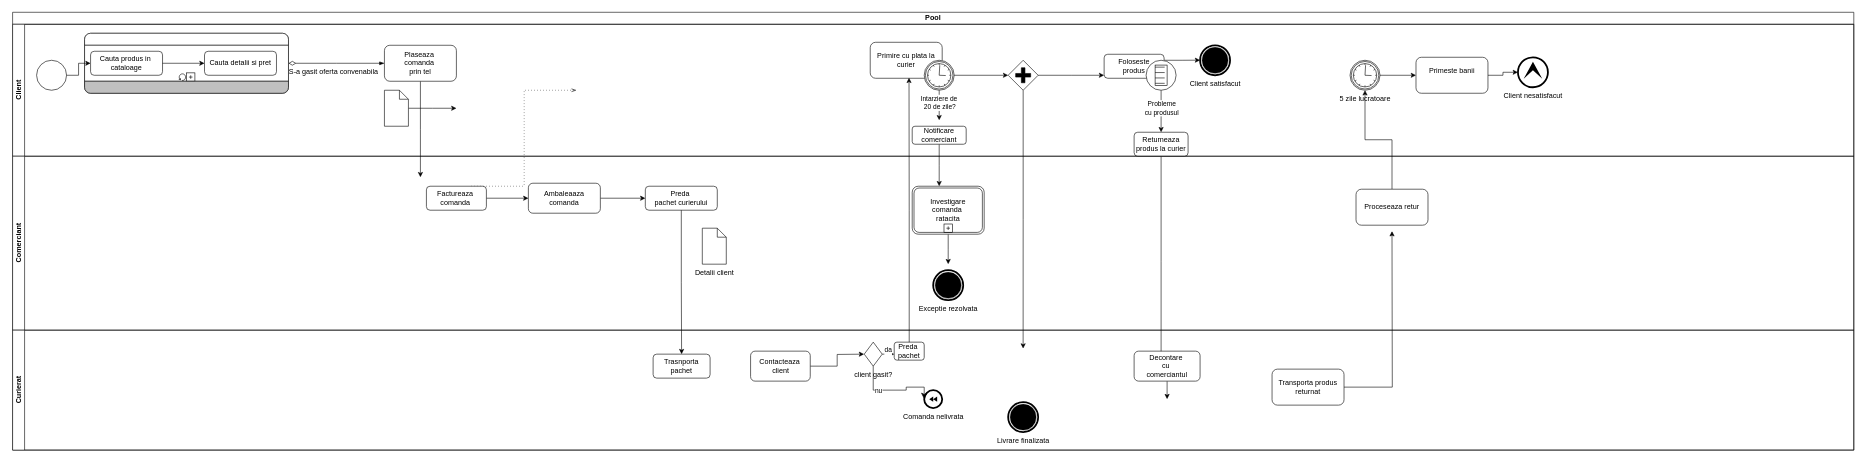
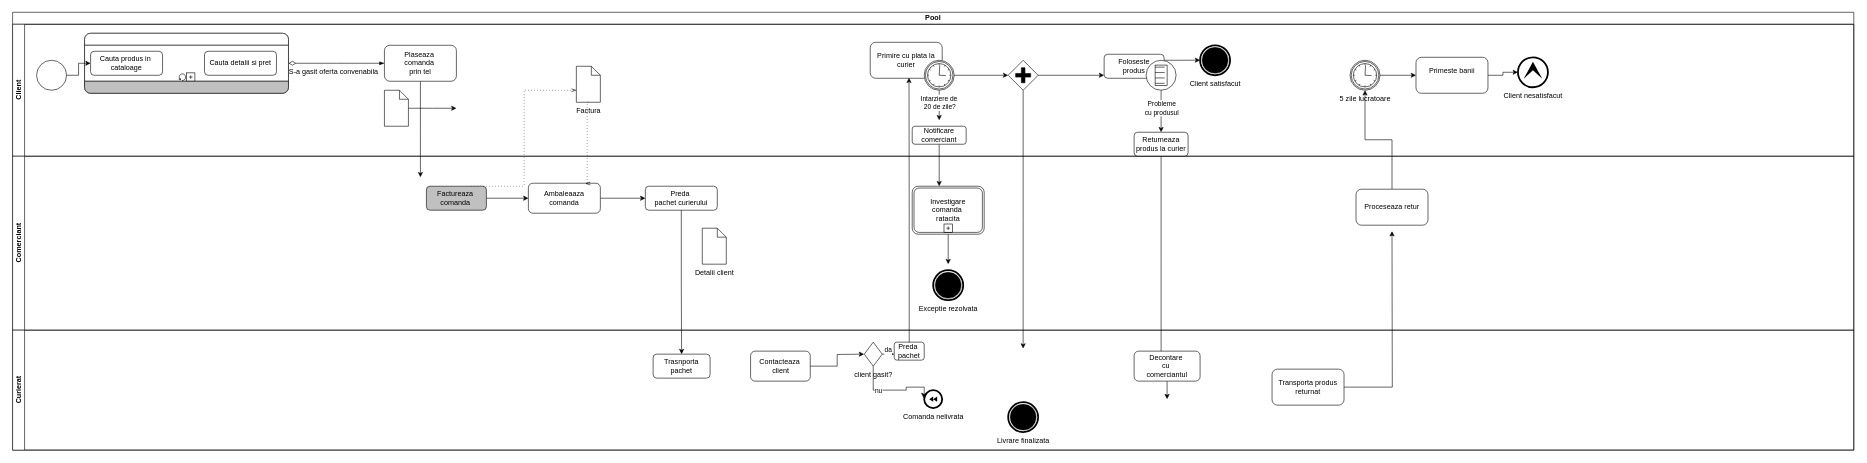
  <mxCell id="0" />
  <mxCell id="1" parent="0" />
  <mxCell id="2" value="" style="rounded=1;whiteSpace=wrap;html=1;container=1;collapsible=0;absoluteArcSize=1;arcSize=20;childLayout=stackLayout;horizontal=1;horizontalStack=0;resizeParent=1;resizeParentMax=0;resizeLast=0;" vertex="1" parent="1"><mxGeometry x="140" y="55" width="340" height="100" as="geometry" /></mxCell>
  <mxCell id="3" value="" style="whiteSpace=wrap;connectable=0;html=1;shape=mxgraph.basic.rect;size=10;rectStyle=rounded;bottomRightStyle=square;bottomLeftStyle=square;part=1;" vertex="1" parent="2"><mxGeometry width="340" height="20" as="geometry" /></mxCell>
  <mxCell id="4" value="" style="shape=mxgraph.bpmn.task;arcSize=0;taskMarker=abstract;part=1;isLoopSub=1;isLoopStandard=1;connectable=0;whiteSpace=wrap;html=1;" vertex="1" parent="2"><mxGeometry y="20" width="340" height="60" as="geometry" /></mxCell>
  <mxCell id="5" value="" style="whiteSpace=wrap;connectable=0;html=1;shape=mxgraph.basic.rect;size=10;rectStyle=rounded;topRightStyle=square;topLeftStyle=square;fillColor=#C0C0C0;part=1;" vertex="1" parent="2"><mxGeometry y="80" width="340" height="20" as="geometry" /></mxCell>
  <mxCell id="6" value="" style="shape=mxgraph.bpmn.shape;html=1;verticalLabelPosition=bottom;labelBackgroundColor=#ffffff;verticalAlign=top;perimeter=ellipsePerimeter;outline=standard;symbol=general;" parent="1" vertex="1"><mxGeometry x="60" y="100" width="50" height="50" as="geometry" /></mxCell>
  <mxCell id="7" value="Cauta produs in&amp;nbsp;&lt;div&gt;cataloage&lt;/div&gt;" style="shape=ext;rounded=1;html=1;whiteSpace=wrap;" parent="1" vertex="1"><mxGeometry x="150" y="85" width="120" height="40" as="geometry" /></mxCell>
  <mxCell id="8" value="Cauta detalii si pret" style="shape=ext;rounded=1;html=1;whiteSpace=wrap;" parent="1" vertex="1"><mxGeometry x="340" y="85" width="120" height="40" as="geometry" /></mxCell>
  <mxCell id="9" style="edgeStyle=orthogonalEdgeStyle;rounded=0;html=1;jettySize=auto;orthogonalLoop=1;" parent="1" source="6" target="7" edge="1"><mxGeometry relative="1" as="geometry" /></mxCell>
- <mxCell id="10" style="edgeStyle=orthogonalEdgeStyle;rounded=0;html=1;jettySize=auto;orthogonalLoop=1;" parent="1" source="7" target="8" edge="1"><mxGeometry relative="1" as="geometry" /></mxCell>
  <mxCell id="11" value="" style="edgeStyle=elbowEdgeStyle;fontSize=12;html=1;endArrow=blockThin;endFill=1;startArrow=diamondThin;startFill=0;endSize=6;startSize=10;rounded=0;" edge="1" parent="1"><mxGeometry width="160" relative="1" as="geometry"><mxPoint x="480" y="105" as="sourcePoint" /><mxPoint x="640" y="105" as="targetPoint" /></mxGeometry></mxCell>
  <mxCell id="12" style="edgeStyle=orthogonalEdgeStyle;rounded=0;orthogonalLoop=1;jettySize=auto;html=1;" edge="1" parent="1" source="13"><mxGeometry relative="1" as="geometry"><mxPoint x="700" y="295" as="targetPoint" /></mxGeometry></mxCell>
  <mxCell id="13" value="Plaseaza&amp;nbsp;&lt;div&gt;comanda&amp;nbsp;&lt;/div&gt;&lt;div&gt;prin tel&lt;/div&gt;" style="rounded=1;whiteSpace=wrap;html=1;" vertex="1" parent="1"><mxGeometry x="640" y="75" width="120" height="60" as="geometry" /></mxCell>
  <mxCell id="14" value="S-a gasit oferta convenabila" style="text;html=1;align=center;verticalAlign=middle;resizable=0;points=[];autosize=1;strokeColor=none;fillColor=none;" vertex="1" parent="1"><mxGeometry x="470" y="105" width="170" height="30" as="geometry" /></mxCell>
  <mxCell id="15" value="Pool" style="swimlane;html=1;childLayout=stackLayout;resizeParent=1;resizeParentMax=0;horizontal=1;startSize=20;horizontalStack=0;whiteSpace=wrap;" vertex="1" parent="1"><mxGeometry x="20" y="20" width="3070" height="730" as="geometry"><mxRectangle x="90" y="170" width="60" height="30" as="alternateBounds" /></mxGeometry></mxCell>
  <mxCell id="16" value="Client" style="swimlane;html=1;startSize=20;horizontal=0;" vertex="1" parent="15"><mxGeometry y="20" width="3070" height="220" as="geometry" /></mxCell>
  <mxCell id="17" style="edgeStyle=orthogonalEdgeStyle;rounded=0;orthogonalLoop=1;jettySize=auto;html=1;" edge="1" parent="16" source="18"><mxGeometry relative="1" as="geometry"><mxPoint x="740" y="140" as="targetPoint" /></mxGeometry></mxCell>
  <mxCell id="18" value="" style="shape=mxgraph.bpmn.data;labelPosition=center;verticalLabelPosition=bottom;align=center;verticalAlign=top;size=15;html=1;" vertex="1" parent="16"><mxGeometry x="620" y="110" width="40" height="60" as="geometry" /></mxCell>
  <mxCell id="19" value="" style="edgeStyle=elbowEdgeStyle;fontSize=12;html=1;endFill=0;startFill=0;endSize=6;startSize=6;dashed=1;dashPattern=1 4;endArrow=openThin;startArrow=none;rounded=0;exitX=0.75;exitY=0;exitDx=0;exitDy=0;" edge="1" parent="16" source="46"><mxGeometry width="160" relative="1" as="geometry"><mxPoint x="830" y="150" as="sourcePoint" /><mxPoint x="940" y="110" as="targetPoint" /></mxGeometry></mxCell>
+ <mxCell id="20" value="Factura" style="shape=mxgraph.bpmn.data;labelPosition=center;verticalLabelPosition=bottom;align=center;verticalAlign=top;size=15;html=1;" vertex="1" parent="16"><mxGeometry x="940" y="70" width="40" height="60" as="geometry" /></mxCell>
  <mxCell id="21" value="Primire cu plata la curier" style="rounded=1;whiteSpace=wrap;html=1;" vertex="1" parent="16"><mxGeometry x="1430" y="30" width="120" height="60" as="geometry" /></mxCell>
  <mxCell id="22" style="edgeStyle=orthogonalEdgeStyle;rounded=0;orthogonalLoop=1;jettySize=auto;html=1;" edge="1" parent="16" source="24"><mxGeometry relative="1" as="geometry"><mxPoint x="1545" y="160.0" as="targetPoint" /></mxGeometry></mxCell>
  <mxCell id="23" value="Intarziere de&amp;nbsp;&lt;div&gt;20 de zile?&lt;/div&gt;" style="edgeLabel;html=1;align=center;verticalAlign=middle;resizable=0;points=[];" vertex="1" connectable="0" parent="22"><mxGeometry x="-0.205" relative="1" as="geometry"><mxPoint as="offset" /></mxGeometry></mxCell>
  <mxCell id="24" value="" style="points=[[0.145,0.145,0],[0.5,0,0],[0.855,0.145,0],[1,0.5,0],[0.855,0.855,0],[0.5,1,0],[0.145,0.855,0],[0,0.5,0]];shape=mxgraph.bpmn.event;html=1;verticalLabelPosition=bottom;labelBackgroundColor=#ffffff;verticalAlign=top;align=center;perimeter=ellipsePerimeter;outlineConnect=0;aspect=fixed;outline=catching;symbol=timer;" vertex="1" parent="16"><mxGeometry x="1520" y="60" width="50" height="50" as="geometry" /></mxCell>
  <mxCell id="25" style="edgeStyle=orthogonalEdgeStyle;rounded=0;orthogonalLoop=1;jettySize=auto;html=1;" edge="1" parent="16" source="26"><mxGeometry relative="1" as="geometry"><mxPoint x="1545" y="270" as="targetPoint" /></mxGeometry></mxCell>
  <mxCell id="26" value="Notificare comerciant" style="rounded=1;whiteSpace=wrap;html=1;" vertex="1" parent="16"><mxGeometry x="1500" y="170" width="90" height="30" as="geometry" /></mxCell>
  <mxCell id="27" style="edgeStyle=orthogonalEdgeStyle;rounded=0;orthogonalLoop=1;jettySize=auto;html=1;exitX=0.5;exitY=1;exitDx=0;exitDy=0;exitPerimeter=0;" edge="1" parent="16" source="29"><mxGeometry relative="1" as="geometry"><mxPoint x="1684.939" y="540.606" as="targetPoint" /></mxGeometry></mxCell>
  <mxCell id="28" style="edgeStyle=orthogonalEdgeStyle;rounded=0;orthogonalLoop=1;jettySize=auto;html=1;" edge="1" parent="16" source="29"><mxGeometry relative="1" as="geometry"><mxPoint x="1820" y="85" as="targetPoint" /></mxGeometry></mxCell>
  <mxCell id="29" value="" style="points=[[0.25,0.25,0],[0.5,0,0],[0.75,0.25,0],[1,0.5,0],[0.75,0.75,0],[0.5,1,0],[0.25,0.75,0],[0,0.5,0]];shape=mxgraph.bpmn.gateway2;html=1;verticalLabelPosition=bottom;labelBackgroundColor=#ffffff;verticalAlign=top;align=center;perimeter=rhombusPerimeter;outlineConnect=0;outline=none;symbol=none;gwType=parallel;" vertex="1" parent="16"><mxGeometry x="1660" y="60" width="50" height="50" as="geometry" /></mxCell>
  <mxCell id="30" style="edgeStyle=orthogonalEdgeStyle;rounded=0;orthogonalLoop=1;jettySize=auto;html=1;entryX=0;entryY=0.5;entryDx=0;entryDy=0;entryPerimeter=0;" edge="1" parent="16" source="24" target="29"><mxGeometry relative="1" as="geometry" /></mxCell>
  <mxCell id="31" style="edgeStyle=orthogonalEdgeStyle;rounded=0;orthogonalLoop=1;jettySize=auto;html=1;exitX=1;exitY=0.25;exitDx=0;exitDy=0;" edge="1" parent="16" source="32"><mxGeometry relative="1" as="geometry"><mxPoint x="1980" y="59.818" as="targetPoint" /></mxGeometry></mxCell>
  <mxCell id="32" value="Foloseste&lt;div&gt;produs&lt;/div&gt;" style="rounded=1;whiteSpace=wrap;html=1;" vertex="1" parent="16"><mxGeometry x="1820" y="50" width="100" height="40" as="geometry" /></mxCell>
  <mxCell id="33" style="edgeStyle=orthogonalEdgeStyle;rounded=0;orthogonalLoop=1;jettySize=auto;html=1;" edge="1" parent="16" source="35"><mxGeometry relative="1" as="geometry"><mxPoint x="1915" y="180" as="targetPoint" /></mxGeometry></mxCell>
  <mxCell id="34" value="Probleme&lt;div&gt;cu produsul&lt;/div&gt;" style="edgeLabel;html=1;align=center;verticalAlign=middle;resizable=0;points=[];" vertex="1" connectable="0" parent="33"><mxGeometry x="-0.167" relative="1" as="geometry"><mxPoint as="offset" /></mxGeometry></mxCell>
  <mxCell id="35" value="" style="points=[[0.145,0.145,0],[0.5,0,0],[0.855,0.145,0],[1,0.5,0],[0.855,0.855,0],[0.5,1,0],[0.145,0.855,0],[0,0.5,0]];shape=mxgraph.bpmn.event;html=1;verticalLabelPosition=bottom;labelBackgroundColor=#ffffff;verticalAlign=top;align=center;perimeter=ellipsePerimeter;outlineConnect=0;aspect=fixed;outline=standard;symbol=conditional;" vertex="1" parent="16"><mxGeometry x="1890" y="60" width="50" height="50" as="geometry" /></mxCell>
  <mxCell id="36" style="edgeStyle=orthogonalEdgeStyle;rounded=0;orthogonalLoop=1;jettySize=auto;html=1;" edge="1" parent="16" source="37"><mxGeometry relative="1" as="geometry"><mxPoint x="1915" y="571.818" as="targetPoint" /></mxGeometry></mxCell>
  <mxCell id="37" value="Returneaza produs la curier" style="rounded=1;whiteSpace=wrap;html=1;" vertex="1" parent="16"><mxGeometry x="1870" y="180" width="90" height="40" as="geometry" /></mxCell>
  <mxCell id="38" value="Client satisfacut&lt;div&gt;&lt;br&gt;&lt;/div&gt;" style="points=[[0.145,0.145,0],[0.5,0,0],[0.855,0.145,0],[1,0.5,0],[0.855,0.855,0],[0.5,1,0],[0.145,0.855,0],[0,0.5,0]];shape=mxgraph.bpmn.event;html=1;verticalLabelPosition=bottom;labelBackgroundColor=#ffffff;verticalAlign=top;align=center;perimeter=ellipsePerimeter;outlineConnect=0;aspect=fixed;outline=end;symbol=terminate;" vertex="1" parent="16"><mxGeometry x="1980" y="35" width="50" height="50" as="geometry" /></mxCell>
  <mxCell id="39" style="edgeStyle=orthogonalEdgeStyle;rounded=0;orthogonalLoop=1;jettySize=auto;html=1;" edge="1" parent="16" source="40"><mxGeometry relative="1" as="geometry"><mxPoint x="2340" y="85" as="targetPoint" /></mxGeometry></mxCell>
  <mxCell id="40" value="5 zile lucratoare&lt;div&gt;&lt;br&gt;&lt;/div&gt;" style="points=[[0.145,0.145,0],[0.5,0,0],[0.855,0.145,0],[1,0.5,0],[0.855,0.855,0],[0.5,1,0],[0.145,0.855,0],[0,0.5,0]];shape=mxgraph.bpmn.event;html=1;verticalLabelPosition=bottom;labelBackgroundColor=#ffffff;verticalAlign=top;align=center;perimeter=ellipsePerimeter;outlineConnect=0;aspect=fixed;outline=catching;symbol=timer;" vertex="1" parent="16"><mxGeometry x="2230" y="60" width="50" height="50" as="geometry" /></mxCell>
  <mxCell id="41" value="Primeste banii&lt;div&gt;&lt;br&gt;&lt;/div&gt;" style="rounded=1;whiteSpace=wrap;html=1;" vertex="1" parent="16"><mxGeometry x="2340" y="55" width="120" height="60" as="geometry" /></mxCell>
  <mxCell id="42" value="Client nesatisfacut" style="points=[[0.145,0.145,0],[0.5,0,0],[0.855,0.145,0],[1,0.5,0],[0.855,0.855,0],[0.5,1,0],[0.145,0.855,0],[0,0.5,0]];shape=mxgraph.bpmn.event;html=1;verticalLabelPosition=bottom;labelBackgroundColor=#ffffff;verticalAlign=top;align=center;perimeter=ellipsePerimeter;outlineConnect=0;aspect=fixed;outline=end;symbol=escalation;" vertex="1" parent="16"><mxGeometry x="2510" y="55" width="50" height="50" as="geometry" /></mxCell>
  <mxCell id="43" style="edgeStyle=orthogonalEdgeStyle;rounded=0;orthogonalLoop=1;jettySize=auto;html=1;entryX=0;entryY=0.5;entryDx=0;entryDy=0;entryPerimeter=0;" edge="1" parent="16" source="41" target="42"><mxGeometry relative="1" as="geometry" /></mxCell>
  <mxCell id="44" value="Comerciant" style="swimlane;html=1;startSize=20;horizontal=0;" vertex="1" parent="15"><mxGeometry y="240" width="3070" height="290" as="geometry" /></mxCell>
  <mxCell id="45" value="" style="edgeStyle=orthogonalEdgeStyle;rounded=0;orthogonalLoop=1;jettySize=auto;html=1;" edge="1" parent="44" source="46" target="48"><mxGeometry relative="1" as="geometry" /></mxCell>
- <mxCell id="46" value="Factureaza&amp;nbsp;&lt;div&gt;comanda&amp;nbsp;&lt;/div&gt;" style="whiteSpace=wrap;html=1;glass=0;rounded=1;" vertex="1" parent="44"><mxGeometry x="690" y="50" width="100" height="40" as="geometry" /></mxCell>
+ <mxCell id="46" value="Factureaza&amp;nbsp;&lt;div&gt;comanda&amp;nbsp;&lt;/div&gt;" style="whiteSpace=wrap;html=1;glass=0;rounded=1;fillColor=#c0c0c0;" vertex="1" parent="44"><mxGeometry x="690" y="50" width="100" height="40" as="geometry" /></mxCell>
  <mxCell id="47" value="" style="edgeStyle=orthogonalEdgeStyle;rounded=0;orthogonalLoop=1;jettySize=auto;html=1;" edge="1" parent="44" source="48" target="49"><mxGeometry relative="1" as="geometry" /></mxCell>
  <mxCell id="48" value="Ambaleaaza&lt;div&gt;comanda&lt;/div&gt;" style="whiteSpace=wrap;html=1;glass=0;rounded=1;" vertex="1" parent="44"><mxGeometry x="860" y="45" width="120" height="50" as="geometry" /></mxCell>
  <mxCell id="49" value="Preda&amp;nbsp;&lt;div&gt;pachet curierului&lt;/div&gt;" style="whiteSpace=wrap;html=1;glass=0;rounded=1;" vertex="1" parent="44"><mxGeometry x="1055" y="50" width="120" height="40" as="geometry" /></mxCell>
  <mxCell id="50" value="Detalii client&lt;div&gt;&lt;br&gt;&lt;/div&gt;" style="shape=mxgraph.bpmn.data;labelPosition=center;verticalLabelPosition=bottom;align=center;verticalAlign=top;size=15;html=1;" vertex="1" parent="44"><mxGeometry x="1150" y="120" width="40" height="60" as="geometry" /></mxCell>
  <mxCell id="51" value="" style="edgeStyle=orthogonalEdgeStyle;rounded=0;orthogonalLoop=1;jettySize=auto;html=1;" edge="1" parent="44" source="52"><mxGeometry relative="1" as="geometry"><mxPoint x="1560" y="180" as="targetPoint" /></mxGeometry></mxCell>
  <mxCell id="52" value="Investigare&lt;div&gt;comanda&amp;nbsp;&lt;/div&gt;&lt;div&gt;ratacita&lt;/div&gt;" style="points=[[0.25,0,0],[0.5,0,0],[0.75,0,0],[1,0.25,0],[1,0.5,0],[1,0.75,0],[0.75,1,0],[0.5,1,0],[0.25,1,0],[0,0.75,0],[0,0.5,0],[0,0.25,0]];shape=mxgraph.bpmn.task;whiteSpace=wrap;rectStyle=rounded;size=10;html=1;container=1;expand=0;collapsible=0;taskMarker=abstract;bpmnShapeType=transaction;isLoopSub=1;" vertex="1" parent="44"><mxGeometry x="1500" y="50" width="120" height="80" as="geometry" /></mxCell>
  <mxCell id="53" value="Exceptie rezolvata&lt;div&gt;&lt;br&gt;&lt;/div&gt;" style="points=[[0.145,0.145,0],[0.5,0,0],[0.855,0.145,0],[1,0.5,0],[0.855,0.855,0],[0.5,1,0],[0.145,0.855,0],[0,0.5,0]];shape=mxgraph.bpmn.event;html=1;verticalLabelPosition=bottom;labelBackgroundColor=#ffffff;verticalAlign=top;align=center;perimeter=ellipsePerimeter;outlineConnect=0;aspect=fixed;outline=end;symbol=terminate;" vertex="1" parent="44"><mxGeometry x="1535" y="190" width="50" height="50" as="geometry" /></mxCell>
  <mxCell id="54" value="Curierat" style="swimlane;html=1;startSize=20;horizontal=0;" vertex="1" parent="15"><mxGeometry y="530" width="3070" height="200" as="geometry" /></mxCell>
  <mxCell id="55" value="Trasnporta&lt;div&gt;pachet&lt;/div&gt;" style="whiteSpace=wrap;html=1;glass=0;rounded=1;" vertex="1" parent="54"><mxGeometry x="1068" y="40" width="95" height="40" as="geometry" /></mxCell>
  <mxCell id="56" value="" style="edgeStyle=orthogonalEdgeStyle;rounded=0;orthogonalLoop=1;jettySize=auto;html=1;" edge="1" parent="54" source="57"><mxGeometry relative="1" as="geometry"><mxPoint x="1419.75" y="40" as="targetPoint" /></mxGeometry></mxCell>
  <mxCell id="57" value="Contacteaza&amp;nbsp;&lt;div&gt;client&lt;/div&gt;" style="whiteSpace=wrap;html=1;glass=0;rounded=1;" vertex="1" parent="54"><mxGeometry x="1230.5" y="35" width="99.5" height="50" as="geometry" /></mxCell>
  <mxCell id="58" value="da&lt;div&gt;&lt;br&gt;&lt;/div&gt;" style="edgeStyle=orthogonalEdgeStyle;rounded=0;orthogonalLoop=1;jettySize=auto;html=1;" edge="1" parent="54" source="59"><mxGeometry relative="1" as="geometry"><mxPoint x="1470" y="40" as="targetPoint" /><Array as="points"><mxPoint x="1460" y="40" /><mxPoint x="1460" y="40" /></Array></mxGeometry></mxCell>
  <mxCell id="59" value="client gasit?" style="points=[[0.25,0.25,0],[0.5,0,0],[0.75,0.25,0],[1,0.5,0],[0.75,0.75,0],[0.5,1,0],[0.25,0.75,0],[0,0.5,0]];shape=mxgraph.bpmn.gateway2;html=1;verticalLabelPosition=bottom;labelBackgroundColor=#ffffff;verticalAlign=top;align=center;perimeter=rhombusPerimeter;outlineConnect=0;outline=none;symbol=none;" vertex="1" parent="54"><mxGeometry x="1420" y="20" width="30" height="40" as="geometry" /></mxCell>
  <mxCell id="60" value="Comanda nelivrata&lt;div&gt;&lt;br&gt;&lt;/div&gt;" style="points=[[0.145,0.145,0],[0.5,0,0],[0.855,0.145,0],[1,0.5,0],[0.855,0.855,0],[0.5,1,0],[0.145,0.855,0],[0,0.5,0]];shape=mxgraph.bpmn.event;html=1;verticalLabelPosition=bottom;labelBackgroundColor=#ffffff;verticalAlign=top;align=center;perimeter=ellipsePerimeter;outlineConnect=0;aspect=fixed;outline=end;symbol=compensation;" vertex="1" parent="54"><mxGeometry x="1520" y="100" width="30" height="30" as="geometry" /></mxCell>
  <mxCell id="61" value="" style="edgeStyle=segmentEdgeStyle;endArrow=classic;html=1;curved=0;rounded=0;endSize=8;startSize=8;entryX=0;entryY=0.5;entryDx=0;entryDy=0;entryPerimeter=0;exitX=0.5;exitY=1;exitDx=0;exitDy=0;exitPerimeter=0;" edge="1" parent="54" source="59" target="60"><mxGeometry width="50" height="50" relative="1" as="geometry"><mxPoint x="1390" y="50" as="sourcePoint" /><mxPoint x="1440" as="targetPoint" /><Array as="points"><mxPoint x="1435" y="100" /><mxPoint x="1490" y="100" /><mxPoint x="1490" y="95" /></Array></mxGeometry></mxCell>
  <mxCell id="62" value="nu" style="edgeLabel;html=1;align=center;verticalAlign=middle;resizable=0;points=[];" vertex="1" connectable="0" parent="61"><mxGeometry x="-0.354" relative="1" as="geometry"><mxPoint as="offset" /></mxGeometry></mxCell>
  <mxCell id="63" value="Preda&amp;nbsp;&lt;div&gt;pachet&lt;/div&gt;" style="rounded=1;whiteSpace=wrap;html=1;" vertex="1" parent="54"><mxGeometry x="1470" y="20" width="50" height="30" as="geometry" /></mxCell>
  <mxCell id="64" value="Livrare finalizata" style="points=[[0.145,0.145,0],[0.5,0,0],[0.855,0.145,0],[1,0.5,0],[0.855,0.855,0],[0.5,1,0],[0.145,0.855,0],[0,0.5,0]];shape=mxgraph.bpmn.event;html=1;verticalLabelPosition=bottom;labelBackgroundColor=#ffffff;verticalAlign=top;align=center;perimeter=ellipsePerimeter;outlineConnect=0;aspect=fixed;outline=end;symbol=terminate;" vertex="1" parent="54"><mxGeometry x="1660" y="120" width="50" height="50" as="geometry" /></mxCell>
+ <mxCell id="65" value="" style="edgeStyle=elbowEdgeStyle;fontSize=12;html=1;endFill=0;startFill=0;endSize=6;startSize=6;dashed=1;dashPattern=1 4;endArrow=openThin;startArrow=none;rounded=0;exitX=0.5;exitY=1;exitDx=0;exitDy=0;exitPerimeter=0;entryX=0.792;entryY=0.01;entryDx=0;entryDy=0;entryPerimeter=0;" edge="1" parent="15" source="20" target="48"><mxGeometry width="160" relative="1" as="geometry"><mxPoint x="870" y="170" as="sourcePoint" /><mxPoint x="1030" y="170" as="targetPoint" /></mxGeometry></mxCell>
  <mxCell id="66" value="" style="edgeStyle=orthogonalEdgeStyle;rounded=0;orthogonalLoop=1;jettySize=auto;html=1;" edge="1" parent="15" source="49" target="55"><mxGeometry relative="1" as="geometry" /></mxCell>
  <mxCell id="67" style="edgeStyle=orthogonalEdgeStyle;rounded=0;orthogonalLoop=1;jettySize=auto;html=1;entryX=0.539;entryY=0.986;entryDx=0;entryDy=0;entryPerimeter=0;" edge="1" parent="15" source="63" target="21"><mxGeometry relative="1" as="geometry"><mxPoint x="1195" y="110.0" as="targetPoint" /></mxGeometry></mxCell>
  <mxCell id="68" style="edgeStyle=orthogonalEdgeStyle;rounded=0;orthogonalLoop=1;jettySize=auto;html=1;" edge="1" parent="1" source="69"><mxGeometry relative="1" as="geometry"><mxPoint x="1945" y="665" as="targetPoint" /></mxGeometry></mxCell>
  <mxCell id="69" value="Decontare&amp;nbsp;&lt;div&gt;cu&amp;nbsp;&lt;/div&gt;&lt;div&gt;comerciantul&lt;/div&gt;" style="rounded=1;whiteSpace=wrap;html=1;" vertex="1" parent="1"><mxGeometry x="1890" y="585" width="110" height="50" as="geometry" /></mxCell>
  <mxCell id="70" style="edgeStyle=orthogonalEdgeStyle;rounded=0;orthogonalLoop=1;jettySize=auto;html=1;" edge="1" parent="1" source="71"><mxGeometry relative="1" as="geometry"><mxPoint x="2320" y="385" as="targetPoint" /></mxGeometry></mxCell>
  <mxCell id="71" value="Transporta produs returnat" style="rounded=1;whiteSpace=wrap;html=1;" vertex="1" parent="1"><mxGeometry x="2120" y="615" width="120" height="60" as="geometry" /></mxCell>
  <mxCell id="72" style="edgeStyle=orthogonalEdgeStyle;rounded=0;orthogonalLoop=1;jettySize=auto;html=1;" edge="1" parent="1" source="73" target="40"><mxGeometry relative="1" as="geometry" /></mxCell>
  <mxCell id="73" value="Proceseaza retur" style="rounded=1;whiteSpace=wrap;html=1;" vertex="1" parent="1"><mxGeometry x="2260" y="315" width="120" height="60" as="geometry" /></mxCell>
